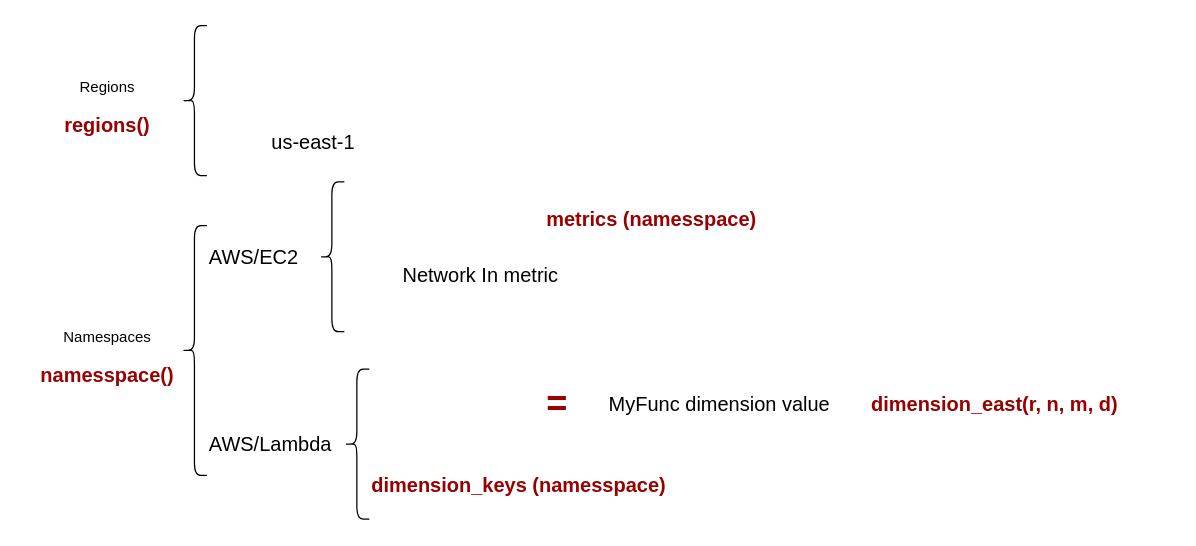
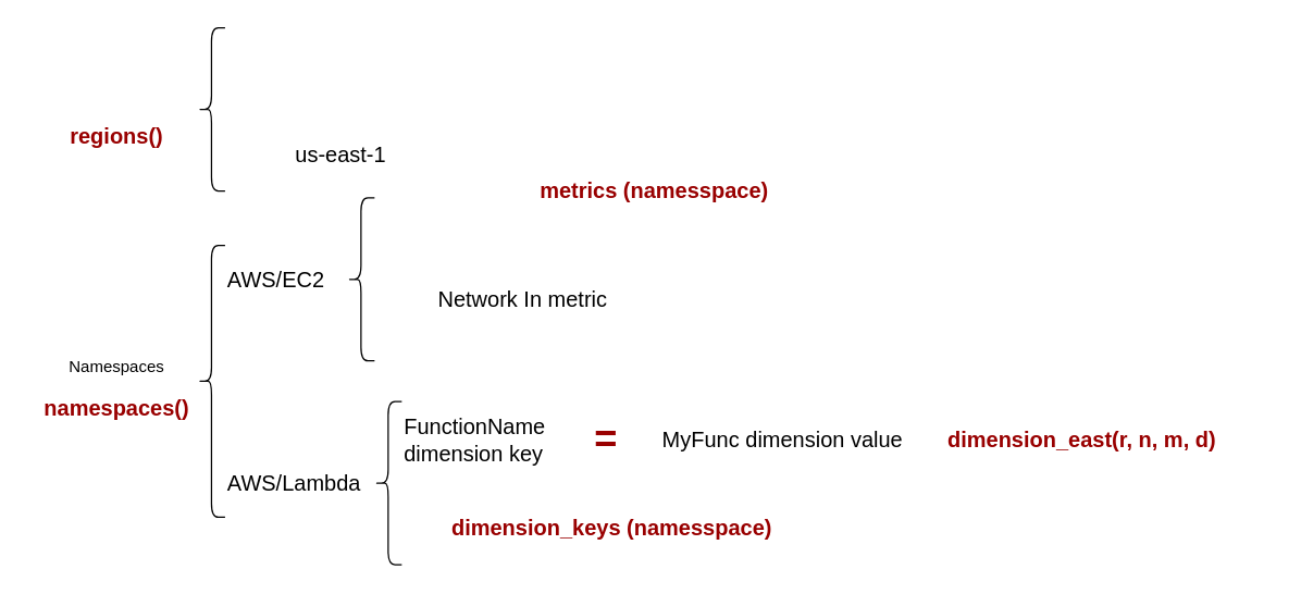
  <mxCell id="0" />
  <mxCell id="1" parent="0" />
- <mxCell id="2" value="Regions" style="text;html=1;align=center;verticalAlign=middle;resizable=0;points=[];autosize=1;strokeColor=none;fillColor=none;" vertex="1" parent="1"><mxGeometry x="50" y="55" width="70" height="30" as="geometry" /></mxCell>
  <mxCell id="3" value="regions()" style="text;html=1;align=center;verticalAlign=middle;resizable=0;points=[];autosize=1;strokeColor=none;fillColor=none;fontStyle=1;fontSize=16;fontColor=#990000;" vertex="1" parent="1"><mxGeometry x="40" y="85" width="90" height="30" as="geometry" /></mxCell>
  <mxCell id="4" value="" style="shape=curlyBracket;whiteSpace=wrap;html=1;rounded=1;" vertex="1" parent="1"><mxGeometry x="145" y="20" width="20" height="120" as="geometry" /></mxCell>
  <mxCell id="5" value="us-east-1" style="text;html=1;align=left;verticalAlign=middle;resizable=0;points=[];autosize=1;strokeColor=none;fillColor=none;fontSize=16;" vertex="1" parent="1"><mxGeometry x="215" y="97.5" width="90" height="30" as="geometry" /></mxCell>
  <mxCell id="6" value="Namespaces" style="text;html=1;align=center;verticalAlign=middle;resizable=0;points=[];autosize=1;strokeColor=none;fillColor=none;" vertex="1" parent="1"><mxGeometry x="40" y="255" width="90" height="30" as="geometry" /></mxCell>
- <mxCell id="7" value="namesspace()" style="text;html=1;align=center;verticalAlign=middle;resizable=0;points=[];autosize=1;strokeColor=none;fillColor=none;fontStyle=1;fontSize=16;fontColor=#990000;" vertex="1" parent="1"><mxGeometry x="20" y="285" width="130" height="30" as="geometry" /></mxCell>
+ <mxCell id="7" value="namespaces()" style="text;html=1;align=center;verticalAlign=middle;resizable=0;points=[];autosize=1;strokeColor=none;fillColor=none;fontStyle=1;fontSize=16;fontColor=#990000;" vertex="1" parent="1"><mxGeometry x="20" y="285" width="130" height="30" as="geometry" /></mxCell>
  <mxCell id="8" value="" style="shape=curlyBracket;whiteSpace=wrap;html=1;rounded=1;" vertex="1" parent="1"><mxGeometry x="145" y="180" width="20" height="200" as="geometry" /></mxCell>
  <mxCell id="9" value="AWS/EC2" style="text;html=1;align=left;verticalAlign=middle;resizable=0;points=[];autosize=1;strokeColor=none;fillColor=none;fontSize=16;" vertex="1" parent="1"><mxGeometry x="165" y="190" width="90" height="30" as="geometry" /></mxCell>
  <mxCell id="10" value="AWS/Lambda" style="text;html=1;align=left;verticalAlign=middle;resizable=0;points=[];autosize=1;strokeColor=none;fillColor=none;fontSize=16;" vertex="1" parent="1"><mxGeometry x="165" y="340" width="120" height="30" as="geometry" /></mxCell>
  <mxCell id="11" value="" style="shape=curlyBracket;whiteSpace=wrap;html=1;rounded=1;" vertex="1" parent="1"><mxGeometry x="255" y="145" width="20" height="120" as="geometry" /></mxCell>
  <mxCell id="12" value="" style="shape=curlyBracket;whiteSpace=wrap;html=1;rounded=1;" vertex="1" parent="1"><mxGeometry x="275" y="295" width="20" height="120" as="geometry" /></mxCell>
  <mxCell id="13" value="Network In metric" style="text;html=1;align=left;verticalAlign=middle;resizable=0;points=[];autosize=1;strokeColor=none;fillColor=none;fontSize=16;" vertex="1" parent="1"><mxGeometry x="320" y="205" width="150" height="30" as="geometry" /></mxCell>
- <mxCell id="15" value="dimension_keys (namesspace)" style="text;html=1;align=left;verticalAlign=middle;resizable=0;points=[];autosize=1;strokeColor=none;fillColor=none;fontSize=16;fontStyle=1;fontColor=#990000;" vertex="1" parent="1"><mxGeometry x="295" y="372.5" width="260" height="30" as="geometry" /></mxCell>
- <mxCell id="16" value="metrics (namesspace)" style="text;html=1;align=left;verticalAlign=middle;resizable=0;points=[];autosize=1;strokeColor=none;fillColor=none;fontSize=16;fontStyle=1;fontColor=#990000;" vertex="1" parent="1"><mxGeometry x="435" y="160" width="190" height="30" as="geometry" /></mxCell>
+ <mxCell id="14" value="FunctionName&lt;br&gt;dimension key" style="text;html=1;align=left;verticalAlign=middle;resizable=0;points=[];autosize=1;strokeColor=none;fillColor=none;fontSize=16;" vertex="1" parent="1"><mxGeometry x="295" y="297.5" width="130" height="50" as="geometry" /></mxCell>
+ <mxCell id="15" value="dimension_keys (namesspace)" style="text;html=1;align=left;verticalAlign=middle;resizable=0;points=[];autosize=1;strokeColor=none;fillColor=none;fontSize=16;fontStyle=1;fontColor=#990000;" vertex="1" parent="1"><mxGeometry x="330" y="372.5" width="260" height="30" as="geometry" /></mxCell>
+ <mxCell id="16" value="metrics (namesspace)" style="text;html=1;align=left;verticalAlign=middle;resizable=0;points=[];autosize=1;strokeColor=none;fillColor=none;fontSize=16;fontStyle=1;fontColor=#990000;" vertex="1" parent="1"><mxGeometry x="395" y="125" width="190" height="30" as="geometry" /></mxCell>
  <mxCell id="17" value="dimension_east(r, n, m, d)" style="text;html=1;align=left;verticalAlign=middle;resizable=0;points=[];autosize=1;strokeColor=none;fillColor=none;fontSize=16;fontStyle=1;fontColor=#990000;" vertex="1" parent="1"><mxGeometry x="695" y="307.5" width="240" height="30" as="geometry" /></mxCell>
  <mxCell id="18" value="MyFunc dimension value" style="text;html=1;align=left;verticalAlign=middle;resizable=0;points=[];autosize=1;strokeColor=none;fillColor=none;fontSize=16;" vertex="1" parent="1"><mxGeometry x="485" y="307.5" width="200" height="30" as="geometry" /></mxCell>
  <mxCell id="19" value="=" style="text;html=1;align=left;verticalAlign=middle;resizable=0;points=[];autosize=1;strokeColor=none;fillColor=none;fontSize=29;fontStyle=1;fontColor=#990000;" vertex="1" parent="1"><mxGeometry x="435" y="297.5" width="40" height="50" as="geometry" /></mxCell>
